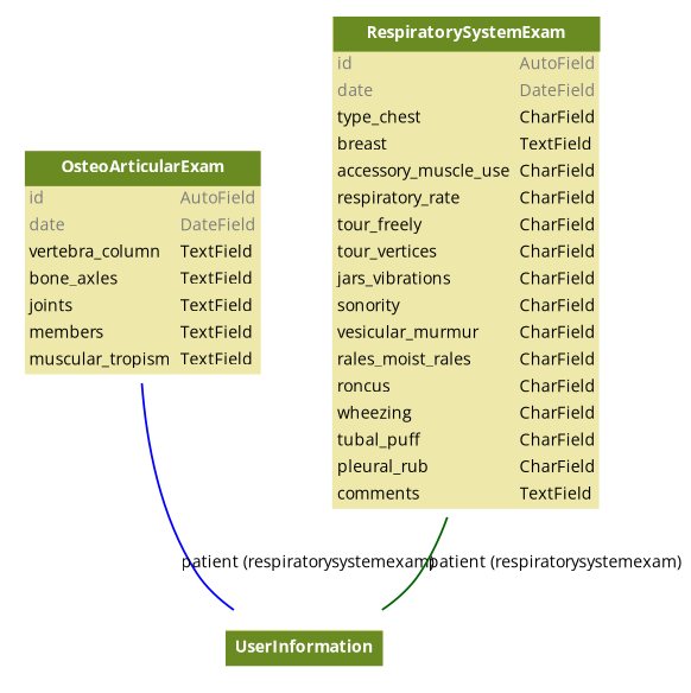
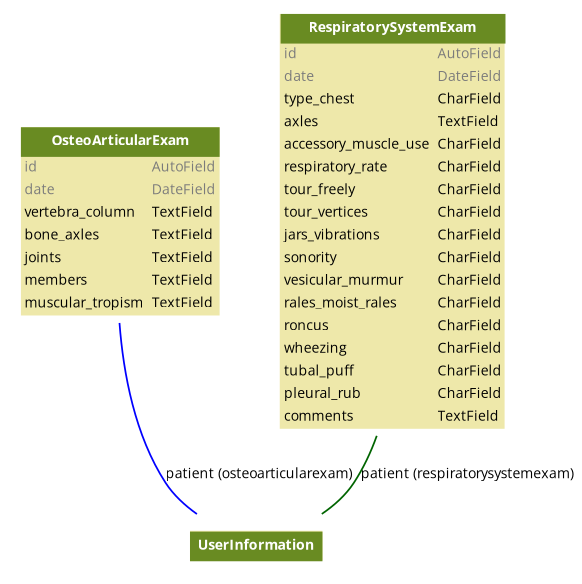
  digraph {
    fontname="Open Sans"
    fontsize=8
    node [fontname="Open Sans" fontsize=8 shape=plaintext]
    edge [arrowhead=none arrowtail=dot fontname="Open Sans" fontsize=8]
    n1 [label=<     <TABLE BGCOLOR="palegoldenrod" BORDER="0" CELLBORDER="0" CELLSPACING="0">      <TR><TD COLSPAN="2" CELLPADDING="4" ALIGN="CENTER" BGCOLOR="olivedrab4"      ><FONT FACE="Open Sans Bold" COLOR="white"      >OsteoArticularExam</FONT></TD></TR>                       <TR><TD ALIGN="LEFT" BORDER="0"         ><FONT COLOR="#7B7B7B" FACE="Open Sans">id</FONT         ></TD>         <TD ALIGN="LEFT"         ><FONT COLOR="#7B7B7B" FACE="Open Sans">AutoField</FONT         ></TD></TR>                  <TR><TD ALIGN="LEFT" BORDER="0"         ><FONT COLOR="#7B7B7B" FACE="Open Sans">date</FONT         ></TD>         <TD ALIGN="LEFT"         ><FONT COLOR="#7B7B7B" FACE="Open Sans">DateField</FONT         ></TD></TR>                  <TR><TD ALIGN="LEFT" BORDER="0"         ><FONT FACE="Open Sans">vertebra_column</FONT         ></TD>         <TD ALIGN="LEFT"         ><FONT FACE="Open Sans">TextField</FONT         ></TD></TR>                  <TR><TD ALIGN="LEFT" BORDER="0"         ><FONT FACE="Open Sans">bone_axles</FONT         ></TD>         <TD ALIGN="LEFT"         ><FONT FACE="Open Sans">TextField</FONT         ></TD></TR>                  <TR><TD ALIGN="LEFT" BORDER="0"         ><FONT FACE="Open Sans">joints</FONT         ></TD>         <TD ALIGN="LEFT"         ><FONT FACE="Open Sans">TextField</FONT         ></TD></TR>                  <TR><TD ALIGN="LEFT" BORDER="0"         ><FONT FACE="Open Sans">members</FONT         ></TD>         <TD ALIGN="LEFT"         ><FONT FACE="Open Sans">TextField</FONT         ></TD></TR>                  <TR><TD ALIGN="LEFT" BORDER="0"         ><FONT FACE="Open Sans">muscular_tropism</FONT         ></TD>         <TD ALIGN="LEFT"         ><FONT FACE="Open Sans">TextField</FONT         ></TD></TR>                   </TABLE>     >]
    n2 [label=<       <TABLE BGCOLOR="palegoldenrod" BORDER="0" CELLBORDER="0" CELLSPACING="0">       <TR><TD COLSPAN="2" CELLPADDING="4" ALIGN="CENTER" BGCOLOR="olivedrab4"       ><FONT FACE="Open Sans Bold" COLOR="white"       >UserInformation</FONT></TD></TR>       </TABLE>       >]
-   n3 [label=<     <TABLE BGCOLOR="palegoldenrod" BORDER="0" CELLBORDER="0" CELLSPACING="0">      <TR><TD COLSPAN="2" CELLPADDING="4" ALIGN="CENTER" BGCOLOR="olivedrab4"      ><FONT FACE="Open Sans Bold" COLOR="white"      >RespiratorySystemExam</FONT></TD></TR>                       <TR><TD ALIGN="LEFT" BORDER="0"         ><FONT COLOR="#7B7B7B" FACE="Open Sans">id</FONT         ></TD>         <TD ALIGN="LEFT"         ><FONT COLOR="#7B7B7B" FACE="Open Sans">AutoField</FONT         ></TD></TR>                  <TR><TD ALIGN="LEFT" BORDER="0"         ><FONT COLOR="#7B7B7B" FACE="Open Sans">date</FONT         ></TD>         <TD ALIGN="LEFT"         ><FONT COLOR="#7B7B7B" FACE="Open Sans">DateField</FONT         ></TD></TR>                  <TR><TD ALIGN="LEFT" BORDER="0"         ><FONT FACE="Open Sans">type_chest</FONT         ></TD>         <TD ALIGN="LEFT"         ><FONT FACE="Open Sans">CharField</FONT         ></TD></TR>                  <TR><TD ALIGN="LEFT" BORDER="0"         ><FONT FACE="Open Sans">breast</FONT         ></TD>         <TD ALIGN="LEFT"         ><FONT FACE="Open Sans">TextField</FONT         ></TD></TR>                  <TR><TD ALIGN="LEFT" BORDER="0"         ><FONT FACE="Open Sans">accessory_muscle_use</FONT         ></TD>         <TD ALIGN="LEFT"         ><FONT FACE="Open Sans">CharField</FONT         ></TD></TR>                  <TR><TD ALIGN="LEFT" BORDER="0"         ><FONT FACE="Open Sans">respiratory_rate</FONT         ></TD>         <TD ALIGN="LEFT"         ><FONT FACE="Open Sans">CharField</FONT         ></TD></TR>                  <TR><TD ALIGN="LEFT" BORDER="0"         ><FONT FACE="Open Sans">tour_freely</FONT         ></TD>         <TD ALIGN="LEFT"         ><FONT FACE="Open Sans">CharField</FONT         ></TD></TR>                  <TR><TD ALIGN="LEFT" BORDER="0"         ><FONT FACE="Open Sans">tour_vertices</FONT         ></TD>         <TD ALIGN="LEFT"         ><FONT FACE="Open Sans">CharField</FONT         ></TD></TR>                  <TR><TD ALIGN="LEFT" BORDER="0"         ><FONT FACE="Open Sans">jars_vibrations</FONT         ></TD>         <TD ALIGN="LEFT"         ><FONT FACE="Open Sans">CharField</FONT         ></TD></TR>                  <TR><TD ALIGN="LEFT" BORDER="0"         ><FONT FACE="Open Sans">sonority</FONT         ></TD>         <TD ALIGN="LEFT"         ><FONT FACE="Open Sans">CharField</FONT         ></TD></TR>                  <TR><TD ALIGN="LEFT" BORDER="0"         ><FONT FACE="Open Sans">vesicular_murmur</FONT         ></TD>         <TD ALIGN="LEFT"         ><FONT FACE="Open Sans">CharField</FONT         ></TD></TR>                  <TR><TD ALIGN="LEFT" BORDER="0"         ><FONT FACE="Open Sans">rales_moist_rales</FONT         ></TD>         <TD ALIGN="LEFT"         ><FONT FACE="Open Sans">CharField</FONT         ></TD></TR>                  <TR><TD ALIGN="LEFT" BORDER="0"         ><FONT FACE="Open Sans">roncus</FONT         ></TD>         <TD ALIGN="LEFT"         ><FONT FACE="Open Sans">CharField</FONT         ></TD></TR>                  <TR><TD ALIGN="LEFT" BORDER="0"         ><FONT FACE="Open Sans">wheezing</FONT         ></TD>         <TD ALIGN="LEFT"         ><FONT FACE="Open Sans">CharField</FONT         ></TD></TR>                  <TR><TD ALIGN="LEFT" BORDER="0"         ><FONT FACE="Open Sans">tubal_puff</FONT         ></TD>         <TD ALIGN="LEFT"         ><FONT FACE="Open Sans">CharField</FONT         ></TD></TR>                  <TR><TD ALIGN="LEFT" BORDER="0"         ><FONT FACE="Open Sans">pleural_rub</FONT         ></TD>         <TD ALIGN="LEFT"         ><FONT FACE="Open Sans">CharField</FONT         ></TD></TR>                  <TR><TD ALIGN="LEFT" BORDER="0"         ><FONT FACE="Open Sans">comments</FONT         ></TD>         <TD ALIGN="LEFT"         ><FONT FACE="Open Sans">TextField</FONT         ></TD></TR>                   </TABLE>     >]
-   n1 -> n2 [color=blue label="patient (respiratorysystemexam)"]
+   n3 [label=<     <TABLE BGCOLOR="palegoldenrod" BORDER="0" CELLBORDER="0" CELLSPACING="0">      <TR><TD COLSPAN="2" CELLPADDING="4" ALIGN="CENTER" BGCOLOR="olivedrab4"      ><FONT FACE="Open Sans Bold" COLOR="white"      >RespiratorySystemExam</FONT></TD></TR>                       <TR><TD ALIGN="LEFT" BORDER="0"         ><FONT COLOR="#7B7B7B" FACE="Open Sans">id</FONT         ></TD>         <TD ALIGN="LEFT"         ><FONT COLOR="#7B7B7B" FACE="Open Sans">AutoField</FONT         ></TD></TR>                  <TR><TD ALIGN="LEFT" BORDER="0"         ><FONT COLOR="#7B7B7B" FACE="Open Sans">date</FONT         ></TD>         <TD ALIGN="LEFT"         ><FONT COLOR="#7B7B7B" FACE="Open Sans">DateField</FONT         ></TD></TR>                  <TR><TD ALIGN="LEFT" BORDER="0"         ><FONT FACE="Open Sans">type_chest</FONT         ></TD>         <TD ALIGN="LEFT"         ><FONT FACE="Open Sans">CharField</FONT         ></TD></TR>                  <TR><TD ALIGN="LEFT" BORDER="0"         ><FONT FACE="Open Sans">axles</FONT         ></TD>         <TD ALIGN="LEFT"         ><FONT FACE="Open Sans">TextField</FONT         ></TD></TR>                  <TR><TD ALIGN="LEFT" BORDER="0"         ><FONT FACE="Open Sans">accessory_muscle_use</FONT         ></TD>         <TD ALIGN="LEFT"         ><FONT FACE="Open Sans">CharField</FONT         ></TD></TR>                  <TR><TD ALIGN="LEFT" BORDER="0"         ><FONT FACE="Open Sans">respiratory_rate</FONT         ></TD>         <TD ALIGN="LEFT"         ><FONT FACE="Open Sans">CharField</FONT         ></TD></TR>                  <TR><TD ALIGN="LEFT" BORDER="0"         ><FONT FACE="Open Sans">tour_freely</FONT         ></TD>         <TD ALIGN="LEFT"         ><FONT FACE="Open Sans">CharField</FONT         ></TD></TR>                  <TR><TD ALIGN="LEFT" BORDER="0"         ><FONT FACE="Open Sans">tour_vertices</FONT         ></TD>         <TD ALIGN="LEFT"         ><FONT FACE="Open Sans">CharField</FONT         ></TD></TR>                  <TR><TD ALIGN="LEFT" BORDER="0"         ><FONT FACE="Open Sans">jars_vibrations</FONT         ></TD>         <TD ALIGN="LEFT"         ><FONT FACE="Open Sans">CharField</FONT         ></TD></TR>                  <TR><TD ALIGN="LEFT" BORDER="0"         ><FONT FACE="Open Sans">sonority</FONT         ></TD>         <TD ALIGN="LEFT"         ><FONT FACE="Open Sans">CharField</FONT         ></TD></TR>                  <TR><TD ALIGN="LEFT" BORDER="0"         ><FONT FACE="Open Sans">vesicular_murmur</FONT         ></TD>         <TD ALIGN="LEFT"         ><FONT FACE="Open Sans">CharField</FONT         ></TD></TR>                  <TR><TD ALIGN="LEFT" BORDER="0"         ><FONT FACE="Open Sans">rales_moist_rales</FONT         ></TD>         <TD ALIGN="LEFT"         ><FONT FACE="Open Sans">CharField</FONT         ></TD></TR>                  <TR><TD ALIGN="LEFT" BORDER="0"         ><FONT FACE="Open Sans">roncus</FONT         ></TD>         <TD ALIGN="LEFT"         ><FONT FACE="Open Sans">CharField</FONT         ></TD></TR>                  <TR><TD ALIGN="LEFT" BORDER="0"         ><FONT FACE="Open Sans">wheezing</FONT         ></TD>         <TD ALIGN="LEFT"         ><FONT FACE="Open Sans">CharField</FONT         ></TD></TR>                  <TR><TD ALIGN="LEFT" BORDER="0"         ><FONT FACE="Open Sans">tubal_puff</FONT         ></TD>         <TD ALIGN="LEFT"         ><FONT FACE="Open Sans">CharField</FONT         ></TD></TR>                  <TR><TD ALIGN="LEFT" BORDER="0"         ><FONT FACE="Open Sans">pleural_rub</FONT         ></TD>         <TD ALIGN="LEFT"         ><FONT FACE="Open Sans">CharField</FONT         ></TD></TR>                  <TR><TD ALIGN="LEFT" BORDER="0"         ><FONT FACE="Open Sans">comments</FONT         ></TD>         <TD ALIGN="LEFT"         ><FONT FACE="Open Sans">TextField</FONT         ></TD></TR>                   </TABLE>     >]
+   n1 -> n2 [color=blue label="patient (osteoarticularexam)"]
    n3 -> n2 [color=darkgreen label="patient (respiratorysystemexam)"]
  }
